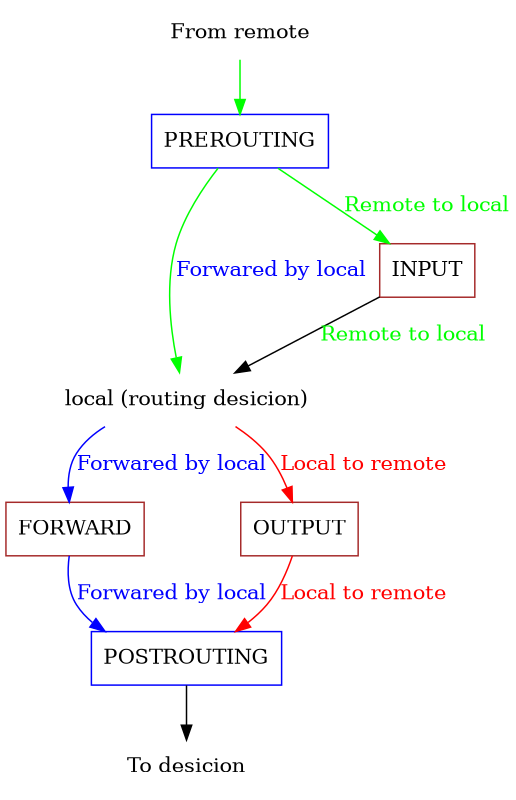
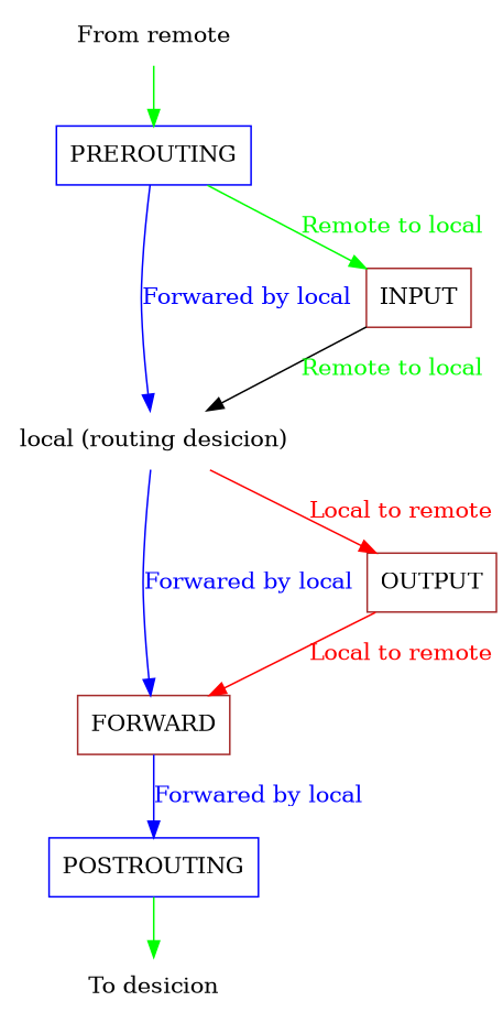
  digraph {
    node [color=brown shape=box]
    edge [color=blue fontcolor=blue]
    n1 [label="From remote" shape=none]
    n2 [color=blue label=PREROUTING]
    n3 [color=darkorange label="local (routing desicion)" shape=none]
    n4 [label=INPUT]
    n5 [color=blue label="To desicion" shape=none]
    n6 [label=FORWARD]
    n7 [label=OUTPUT]
    n8 [color=blue label=POSTROUTING]
    n1 -> n2 [color=green fontcolor=""]
-   n2 -> n3 [color=green label="Forwared by local"]
+   n2 -> n3 [label="Forwared by local"]
    n2 -> n4 [color=green fontcolor=green label="Remote to local"]
    n3 -> n6 [label="Forwared by local"]
    n3 -> n7 [color=red fontcolor=red label="Local to remote"]
    n4 -> n3 [color=black fontcolor=green label="Remote to local"]
    n6 -> n8 [label="Forwared by local"]
-   n7 -> n8 [color=red fontcolor=red label="Local to remote"]
-   n8 -> n5 [color="" fontcolor=""]
+   n7 -> n6 [color=red fontcolor=red label="Local to remote"]
+   n8 -> n5 [color=green fontcolor=""]
  }
